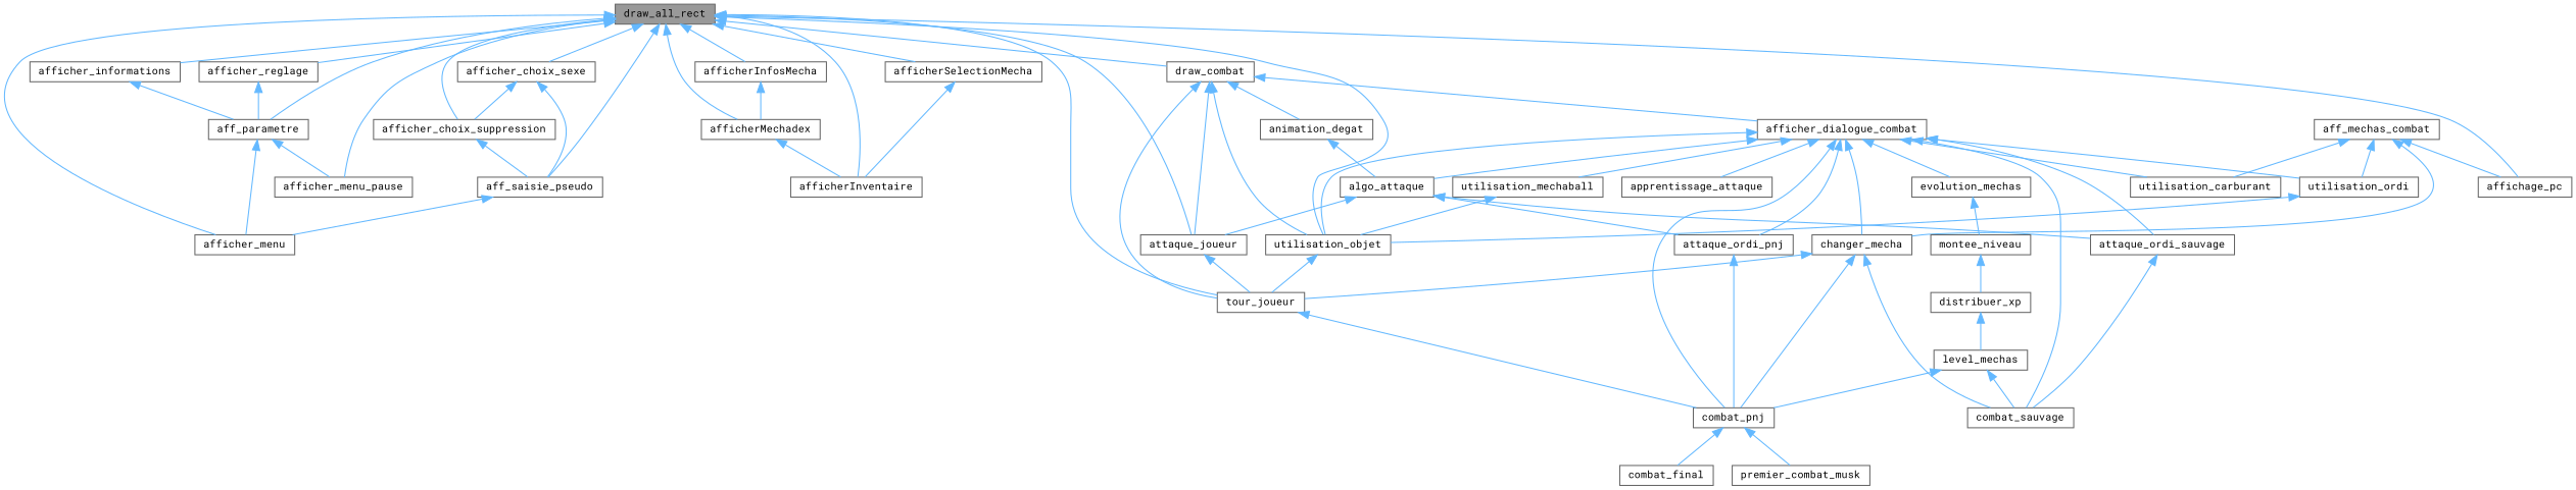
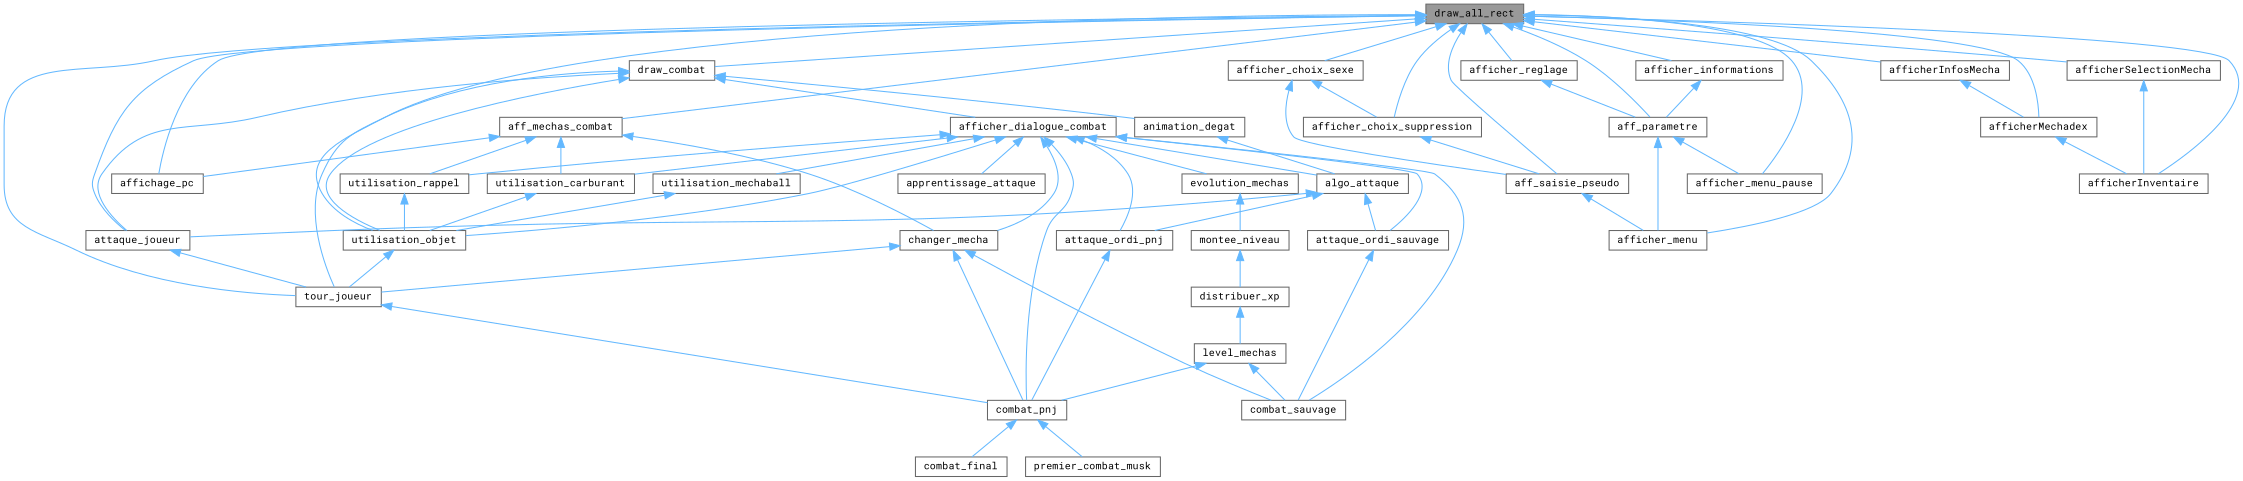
  digraph {
    fontname="Roboto Mono"
    rankdir=TB
    node [color=grey40 fillcolor=white fontname="Roboto Mono" fontsize=10 shape=box style=filled]
    edge [color=steelblue1 dir=back fontname="Roboto Mono" fontsize=10 labelfontname=Helvetica labelfontsize=10 style=solid]
    n1 [color=gray40 fillcolor=grey60 fontcolor=black height=0.2 label=draw_all_rect width=0.4]
    n2 [height=0.2 label=aff_mechas_combat width=0.4]
    n3 [height=0.2 label=affichage_pc width=0.4]
    n4 [height=0.2 label=tour_joueur width=0.4]
    n5 [height=0.2 label=utilisation_objet width=0.4]
    n6 [height=0.2 label=aff_parametre width=0.4]
    n7 [height=0.2 label=afficher_menu width=0.4]
    n8 [height=0.2 label=afficher_menu_pause width=0.4]
    n9 [height=0.2 label=aff_saisie_pseudo width=0.4]
    n10 [height=0.2 label=afficher_choix_sexe width=0.4]
    n11 [height=0.2 label=afficher_choix_suppression width=0.4]
    n12 [height=0.2 label=afficher_informations width=0.4]
    n13 [height=0.2 label=afficher_reglage width=0.4]
    n14 [height=0.2 label=afficherInfosMecha width=0.4]
    n15 [height=0.2 label=afficherMechadex width=0.4]
    n16 [height=0.2 label=afficherInventaire width=0.4]
    n17 [height=0.2 label=afficherSelectionMecha width=0.4]
    n18 [height=0.2 label=attaque_joueur width=0.4]
    n19 [height=0.2 label=draw_combat width=0.4]
    n20 [height=0.2 label=changer_mecha width=0.4]
    n21 [height=0.2 label=utilisation_carburant width=0.4]
-   n22 [height=0.2 label=utilisation_ordi width=0.4]
+   n22 [height=0.2 label=utilisation_rappel width=0.4]
    n23 [height=0.2 label=combat_pnj width=0.4]
    n24 [height=0.2 label=afficher_dialogue_combat width=0.4]
    n25 [height=0.2 label=animation_degat width=0.4]
    n26 [height=0.2 label=combat_sauvage width=0.4]
    n27 [height=0.2 label=combat_final width=0.4]
    n28 [height=0.2 label=premier_combat_musk width=0.4]
    n29 [height=0.2 label=algo_attaque width=0.4]
    n30 [height=0.2 label=attaque_ordi_pnj width=0.4]
    n31 [height=0.2 label=attaque_ordi_sauvage width=0.4]
    n32 [height=0.2 label=apprentissage_attaque width=0.4]
    n33 [height=0.2 label=evolution_mechas width=0.4]
    n34 [height=0.2 label=utilisation_mechaball width=0.4]
    n35 [height=0.2 label=montee_niveau width=0.4]
    n36 [height=0.2 label=distribuer_xp width=0.4]
    n37 [height=0.2 label=level_mechas width=0.4]
+   n1 -> n2
    n1 -> n3
    n1 -> n4
    n1 -> n5
    n1 -> n6
    n1 -> n7
    n1 -> n8
    n1 -> n9
    n1 -> n10
    n1 -> n11
    n1 -> n12
    n1 -> n13
    n1 -> n14
    n1 -> n15
    n1 -> n16
    n1 -> n17
    n1 -> n18
    n1 -> n19
    n2 -> n3
    n2 -> n20
    n2 -> n21
    n2 -> n22
    n4 -> n23
    n5 -> n4
    n6 -> n7
    n6 -> n8
    n9 -> n7
    n10 -> n9
    n10 -> n11
    n11 -> n9
    n12 -> n6
    n13 -> n6
    n14 -> n15
    n15 -> n16
    n17 -> n16
    n18 -> n4
    n19 -> n4
    n19 -> n5
    n19 -> n18
    n19 -> n24
    n19 -> n25
    n20 -> n4
    n20 -> n23
    n20 -> n26
+   n21 -> n5
    n22 -> n5
    n23 -> n27
    n23 -> n28
    n24 -> n5
    n24 -> n20
    n24 -> n21
    n24 -> n22
    n24 -> n23
    n24 -> n26
    n24 -> n29
    n24 -> n30
    n24 -> n31
    n24 -> n32
    n24 -> n33
    n24 -> n34
    n25 -> n29
    n29 -> n18
    n29 -> n30
    n29 -> n31
    n30 -> n23
    n31 -> n26
    n33 -> n35
    n34 -> n5
    n35 -> n36
    n36 -> n37
    n37 -> n23
    n37 -> n26
  }
